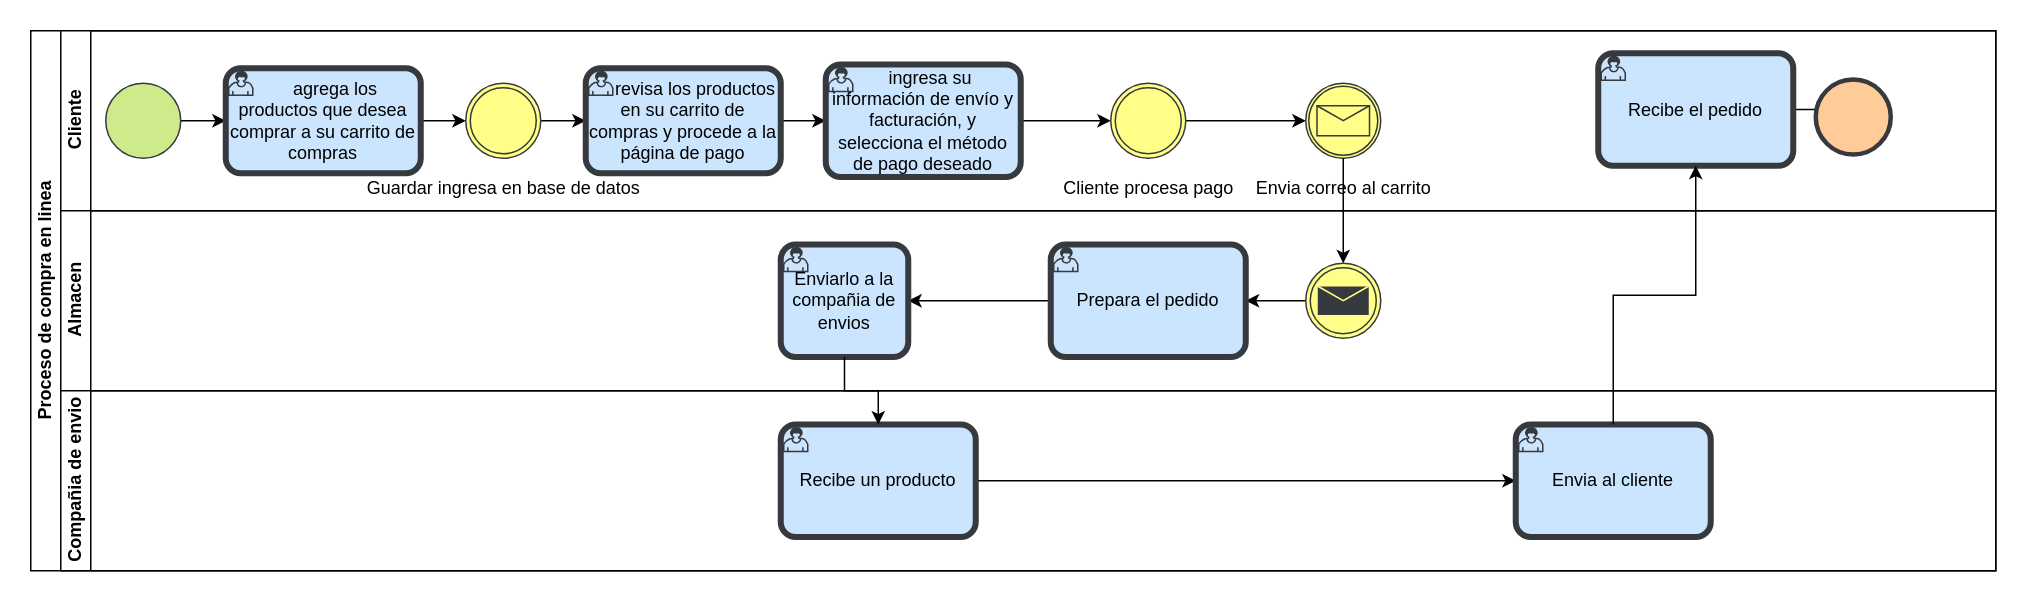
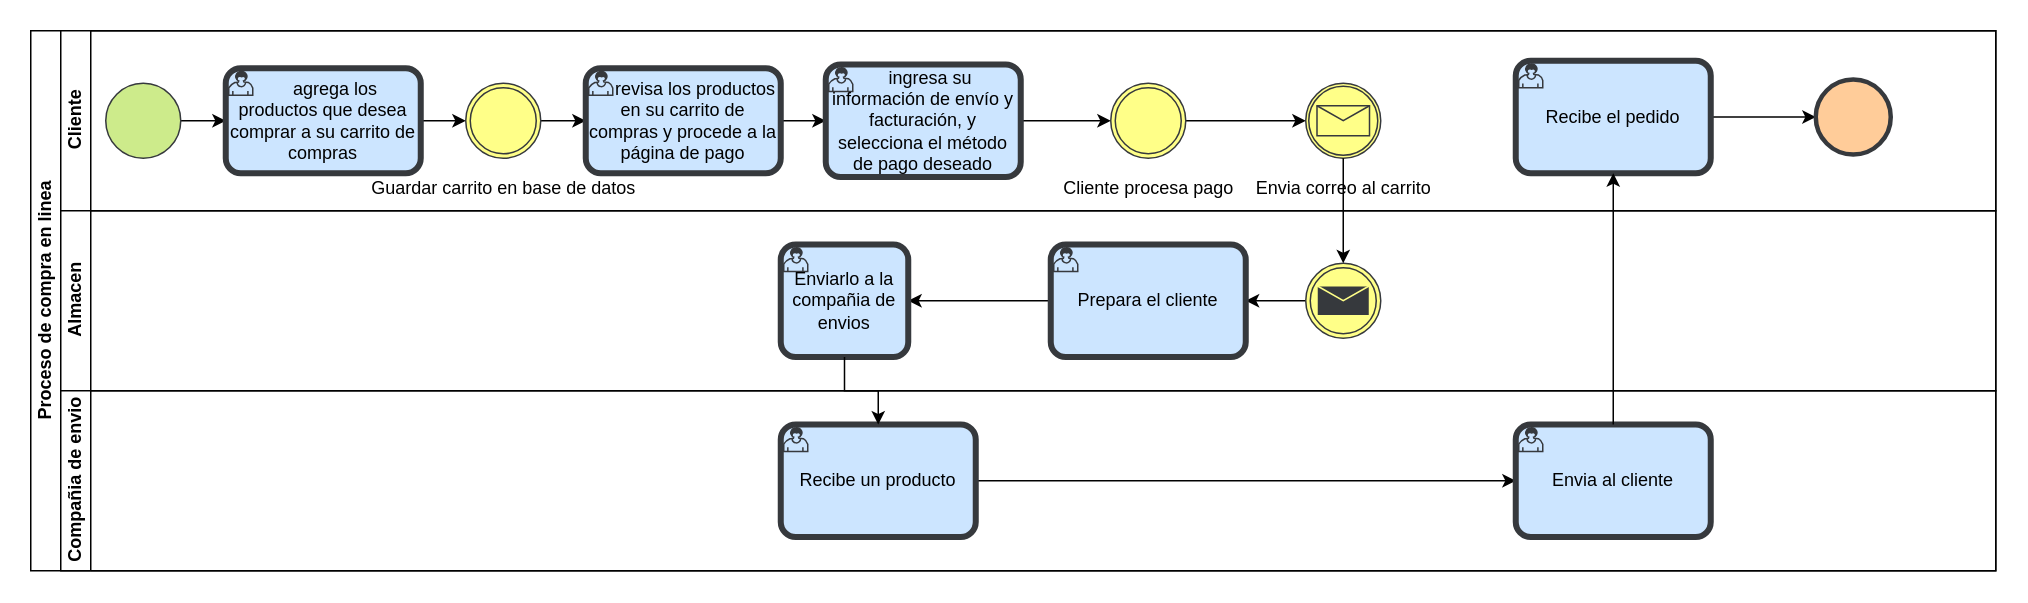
  <mxCell id="0" />
  <mxCell id="1" parent="0" />
  <mxCell id="2" value="Proceso de compra en linea" style="swimlane;html=1;childLayout=stackLayout;resizeParent=1;resizeParentMax=0;horizontal=0;startSize=20;horizontalStack=0;whiteSpace=wrap;" vertex="1" parent="1"><mxGeometry x="20" y="20" width="1310" height="360" as="geometry" /></mxCell>
  <mxCell id="3" value="Cliente" style="swimlane;html=1;startSize=20;horizontal=0;" vertex="1" parent="2"><mxGeometry x="20" width="1290" height="120" as="geometry" /></mxCell>
  <mxCell id="4" value="" style="edgeStyle=orthogonalEdgeStyle;rounded=0;orthogonalLoop=1;jettySize=auto;html=1;" edge="1" parent="3" source="5" target="7"><mxGeometry relative="1" as="geometry" /></mxCell>
  <mxCell id="5" value="" style="points=[[0.145,0.145,0],[0.5,0,0],[0.855,0.145,0],[1,0.5,0],[0.855,0.855,0],[0.5,1,0],[0.145,0.855,0],[0,0.5,0]];shape=mxgraph.bpmn.event;html=1;verticalLabelPosition=bottom;labelBackgroundColor=#ffffff;verticalAlign=top;align=center;perimeter=ellipsePerimeter;outlineConnect=0;aspect=fixed;outline=standard;symbol=general;fillColor=#cdeb8b;strokeColor=#36393d;" vertex="1" parent="3"><mxGeometry x="30" y="35" width="50" height="50" as="geometry" /></mxCell>
  <mxCell id="6" value="" style="edgeStyle=orthogonalEdgeStyle;rounded=0;orthogonalLoop=1;jettySize=auto;html=1;" edge="1" parent="3" source="7" target="9"><mxGeometry relative="1" as="geometry" /></mxCell>
  <mxCell id="7" value="&amp;nbsp; &amp;nbsp; &amp;nbsp;agrega los productos que desea comprar a su carrito de compras" style="points=[[0.25,0,0],[0.5,0,0],[0.75,0,0],[1,0.25,0],[1,0.5,0],[1,0.75,0],[0.75,1,0],[0.5,1,0],[0.25,1,0],[0,0.75,0],[0,0.5,0],[0,0.25,0]];shape=mxgraph.bpmn.task;whiteSpace=wrap;rectStyle=rounded;size=10;html=1;bpmnShapeType=call;taskMarker=user;fillColor=#cce5ff;strokeColor=#36393d;" vertex="1" parent="3"><mxGeometry x="110" y="25" width="130" height="70" as="geometry" /></mxCell>
  <mxCell id="8" value="" style="edgeStyle=orthogonalEdgeStyle;rounded=0;orthogonalLoop=1;jettySize=auto;html=1;" edge="1" parent="3" source="9" target="12"><mxGeometry relative="1" as="geometry" /></mxCell>
  <mxCell id="9" value="" style="points=[[0.145,0.145,0],[0.5,0,0],[0.855,0.145,0],[1,0.5,0],[0.855,0.855,0],[0.5,1,0],[0.145,0.855,0],[0,0.5,0]];shape=mxgraph.bpmn.event;html=1;verticalLabelPosition=bottom;labelBackgroundColor=#ffffff;verticalAlign=top;align=center;perimeter=ellipsePerimeter;outlineConnect=0;aspect=fixed;outline=throwing;symbol=general;fillColor=#ffff88;strokeColor=#36393d;" vertex="1" parent="3"><mxGeometry x="270" y="35" width="50" height="50" as="geometry" /></mxCell>
- <mxCell id="10" value="Guardar ingresa en base de datos" style="text;html=1;align=center;verticalAlign=middle;resizable=0;points=[];autosize=1;strokeColor=none;fillColor=none;" vertex="1" parent="3"><mxGeometry x="195" y="90" width="200" height="30" as="geometry" /></mxCell>
+ <mxCell id="10" value="Guardar carrito en base de datos" style="text;html=1;align=center;verticalAlign=middle;resizable=0;points=[];autosize=1;strokeColor=none;fillColor=none;" vertex="1" parent="3"><mxGeometry x="195" y="90" width="200" height="30" as="geometry" /></mxCell>
  <mxCell id="11" value="" style="edgeStyle=orthogonalEdgeStyle;rounded=0;orthogonalLoop=1;jettySize=auto;html=1;" edge="1" parent="3" source="12" target="14"><mxGeometry relative="1" as="geometry" /></mxCell>
  <mxCell id="12" value="&amp;nbsp; &amp;nbsp; &amp;nbsp;revisa los productos en su carrito de compras y procede a la página de pago" style="points=[[0.25,0,0],[0.5,0,0],[0.75,0,0],[1,0.25,0],[1,0.5,0],[1,0.75,0],[0.75,1,0],[0.5,1,0],[0.25,1,0],[0,0.75,0],[0,0.5,0],[0,0.25,0]];shape=mxgraph.bpmn.task;whiteSpace=wrap;rectStyle=rounded;size=10;html=1;bpmnShapeType=call;taskMarker=user;fillColor=#cce5ff;strokeColor=#36393d;" vertex="1" parent="3"><mxGeometry x="350" y="25" width="130" height="70" as="geometry" /></mxCell>
  <mxCell id="13" value="" style="edgeStyle=orthogonalEdgeStyle;rounded=0;orthogonalLoop=1;jettySize=auto;html=1;" edge="1" parent="3" source="14" target="16"><mxGeometry relative="1" as="geometry" /></mxCell>
  <mxCell id="14" value="&amp;nbsp; &amp;nbsp;ingresa su información de envío y facturación, y selecciona el método de pago deseado" style="points=[[0.25,0,0],[0.5,0,0],[0.75,0,0],[1,0.25,0],[1,0.5,0],[1,0.75,0],[0.75,1,0],[0.5,1,0],[0.25,1,0],[0,0.75,0],[0,0.5,0],[0,0.25,0]];shape=mxgraph.bpmn.task;whiteSpace=wrap;rectStyle=rounded;size=10;html=1;bpmnShapeType=call;taskMarker=user;fillColor=#cce5ff;strokeColor=#36393d;" vertex="1" parent="3"><mxGeometry x="510" y="22.5" width="130" height="75" as="geometry" /></mxCell>
  <mxCell id="15" value="" style="edgeStyle=orthogonalEdgeStyle;rounded=0;orthogonalLoop=1;jettySize=auto;html=1;" edge="1" parent="3" source="16" target="18"><mxGeometry relative="1" as="geometry" /></mxCell>
  <mxCell id="16" value="" style="points=[[0.145,0.145,0],[0.5,0,0],[0.855,0.145,0],[1,0.5,0],[0.855,0.855,0],[0.5,1,0],[0.145,0.855,0],[0,0.5,0]];shape=mxgraph.bpmn.event;html=1;verticalLabelPosition=bottom;labelBackgroundColor=#ffffff;verticalAlign=top;align=center;perimeter=ellipsePerimeter;outlineConnect=0;aspect=fixed;outline=throwing;symbol=general;fillColor=#ffff88;strokeColor=#36393d;" vertex="1" parent="3"><mxGeometry x="700" y="35" width="50" height="50" as="geometry" /></mxCell>
  <mxCell id="17" value="Cliente procesa pago" style="text;html=1;align=center;verticalAlign=middle;resizable=0;points=[];autosize=1;strokeColor=none;fillColor=none;" vertex="1" parent="3"><mxGeometry x="655" y="90" width="140" height="30" as="geometry" /></mxCell>
  <mxCell id="18" value="" style="points=[[0.145,0.145,0],[0.5,0,0],[0.855,0.145,0],[1,0.5,0],[0.855,0.855,0],[0.5,1,0],[0.145,0.855,0],[0,0.5,0]];shape=mxgraph.bpmn.event;html=1;verticalLabelPosition=bottom;labelBackgroundColor=#ffffff;verticalAlign=top;align=center;perimeter=ellipsePerimeter;outlineConnect=0;aspect=fixed;outline=catching;symbol=message;fillColor=#ffff88;strokeColor=#36393d;" vertex="1" parent="3"><mxGeometry x="830" y="35" width="50" height="50" as="geometry" /></mxCell>
  <mxCell id="19" value="Envia correo al carrito" style="text;html=1;align=center;verticalAlign=middle;resizable=0;points=[];autosize=1;strokeColor=none;fillColor=none;" vertex="1" parent="3"><mxGeometry x="780" y="90" width="150" height="30" as="geometry" /></mxCell>
  <mxCell id="20" value="" style="edgeStyle=orthogonalEdgeStyle;rounded=0;orthogonalLoop=1;jettySize=auto;html=1;" edge="1" parent="3" source="21" target="22"><mxGeometry relative="1" as="geometry" /></mxCell>
- <mxCell id="21" value="Recibe el pedido" style="points=[[0.25,0,0],[0.5,0,0],[0.75,0,0],[1,0.25,0],[1,0.5,0],[1,0.75,0],[0.75,1,0],[0.5,1,0],[0.25,1,0],[0,0.75,0],[0,0.5,0],[0,0.25,0]];shape=mxgraph.bpmn.task;whiteSpace=wrap;rectStyle=rounded;size=10;html=1;bpmnShapeType=call;taskMarker=user;fillColor=#cce5ff;strokeColor=#36393d;" vertex="1" parent="3"><mxGeometry x="1025" y="15" width="130" height="75" as="geometry" /></mxCell>
+ <mxCell id="21" value="Recibe el pedido" style="points=[[0.25,0,0],[0.5,0,0],[0.75,0,0],[1,0.25,0],[1,0.5,0],[1,0.75,0],[0.75,1,0],[0.5,1,0],[0.25,1,0],[0,0.75,0],[0,0.5,0],[0,0.25,0]];shape=mxgraph.bpmn.task;whiteSpace=wrap;rectStyle=rounded;size=10;html=1;bpmnShapeType=call;taskMarker=user;fillColor=#cce5ff;strokeColor=#36393d;" vertex="1" parent="3"><mxGeometry x="970" y="20" width="130" height="75" as="geometry" /></mxCell>
  <mxCell id="22" value="" style="points=[[0.145,0.145,0],[0.5,0,0],[0.855,0.145,0],[1,0.5,0],[0.855,0.855,0],[0.5,1,0],[0.145,0.855,0],[0,0.5,0]];shape=mxgraph.bpmn.event;html=1;verticalLabelPosition=bottom;labelBackgroundColor=#ffffff;verticalAlign=top;align=center;perimeter=ellipsePerimeter;outlineConnect=0;aspect=fixed;outline=end;symbol=terminate2;fillColor=#ffcc99;strokeColor=#36393d;" vertex="1" parent="3"><mxGeometry x="1170" y="32.5" width="50" height="50" as="geometry" /></mxCell>
  <mxCell id="23" value="Almacen" style="swimlane;html=1;startSize=20;horizontal=0;" vertex="1" parent="2"><mxGeometry x="20" y="120" width="1290" height="120" as="geometry" /></mxCell>
  <mxCell id="24" value="" style="edgeStyle=orthogonalEdgeStyle;rounded=0;orthogonalLoop=1;jettySize=auto;html=1;" edge="1" parent="23" source="25" target="27"><mxGeometry relative="1" as="geometry" /></mxCell>
  <mxCell id="25" value="" style="points=[[0.145,0.145,0],[0.5,0,0],[0.855,0.145,0],[1,0.5,0],[0.855,0.855,0],[0.5,1,0],[0.145,0.855,0],[0,0.5,0]];shape=mxgraph.bpmn.event;html=1;verticalLabelPosition=bottom;labelBackgroundColor=#ffffff;verticalAlign=top;align=center;perimeter=ellipsePerimeter;outlineConnect=0;aspect=fixed;outline=throwing;symbol=message;fillColor=#ffff88;strokeColor=#36393d;" vertex="1" parent="23"><mxGeometry x="830" y="35" width="50" height="50" as="geometry" /></mxCell>
  <mxCell id="26" value="" style="edgeStyle=orthogonalEdgeStyle;rounded=0;orthogonalLoop=1;jettySize=auto;html=1;" edge="1" parent="23" source="27" target="28"><mxGeometry relative="1" as="geometry" /></mxCell>
- <mxCell id="27" value="Prepara el pedido" style="points=[[0.25,0,0],[0.5,0,0],[0.75,0,0],[1,0.25,0],[1,0.5,0],[1,0.75,0],[0.75,1,0],[0.5,1,0],[0.25,1,0],[0,0.75,0],[0,0.5,0],[0,0.25,0]];shape=mxgraph.bpmn.task;whiteSpace=wrap;rectStyle=rounded;size=10;html=1;bpmnShapeType=call;taskMarker=user;fillColor=#cce5ff;strokeColor=#36393d;" vertex="1" parent="23"><mxGeometry x="660" y="22.5" width="130" height="75" as="geometry" /></mxCell>
+ <mxCell id="27" value="Prepara el cliente" style="points=[[0.25,0,0],[0.5,0,0],[0.75,0,0],[1,0.25,0],[1,0.5,0],[1,0.75,0],[0.75,1,0],[0.5,1,0],[0.25,1,0],[0,0.75,0],[0,0.5,0],[0,0.25,0]];shape=mxgraph.bpmn.task;whiteSpace=wrap;rectStyle=rounded;size=10;html=1;bpmnShapeType=call;taskMarker=user;fillColor=#cce5ff;strokeColor=#36393d;" vertex="1" parent="23"><mxGeometry x="660" y="22.5" width="130" height="75" as="geometry" /></mxCell>
  <mxCell id="28" value="Enviarlo a la compañia de envios" style="points=[[0.25,0,0],[0.5,0,0],[0.75,0,0],[1,0.25,0],[1,0.5,0],[1,0.75,0],[0.75,1,0],[0.5,1,0],[0.25,1,0],[0,0.75,0],[0,0.5,0],[0,0.25,0]];shape=mxgraph.bpmn.task;whiteSpace=wrap;rectStyle=rounded;size=10;html=1;bpmnShapeType=call;taskMarker=user;fillColor=#cce5ff;strokeColor=#36393d;" vertex="1" parent="23"><mxGeometry x="480" y="22.5" width="85" height="75" as="geometry" /></mxCell>
  <mxCell id="29" value="Compañia de envio" style="swimlane;html=1;startSize=20;horizontal=0;" vertex="1" parent="2"><mxGeometry x="20" y="240" width="1290" height="120" as="geometry" /></mxCell>
  <mxCell id="30" style="edgeStyle=orthogonalEdgeStyle;rounded=0;orthogonalLoop=1;jettySize=auto;html=1;entryX=0;entryY=0.5;entryDx=0;entryDy=0;entryPerimeter=0;" edge="1" parent="29" source="31" target="32"><mxGeometry relative="1" as="geometry" /></mxCell>
  <mxCell id="31" value="Recibe un producto" style="points=[[0.25,0,0],[0.5,0,0],[0.75,0,0],[1,0.25,0],[1,0.5,0],[1,0.75,0],[0.75,1,0],[0.5,1,0],[0.25,1,0],[0,0.75,0],[0,0.5,0],[0,0.25,0]];shape=mxgraph.bpmn.task;whiteSpace=wrap;rectStyle=rounded;size=10;html=1;bpmnShapeType=call;taskMarker=user;fillColor=#cce5ff;strokeColor=#36393d;" vertex="1" parent="29"><mxGeometry x="480" y="22.5" width="130" height="75" as="geometry" /></mxCell>
  <mxCell id="32" value="Envia al cliente" style="points=[[0.25,0,0],[0.5,0,0],[0.75,0,0],[1,0.25,0],[1,0.5,0],[1,0.75,0],[0.75,1,0],[0.5,1,0],[0.25,1,0],[0,0.75,0],[0,0.5,0],[0,0.25,0]];shape=mxgraph.bpmn.task;whiteSpace=wrap;rectStyle=rounded;size=10;html=1;bpmnShapeType=call;taskMarker=user;fillColor=#cce5ff;strokeColor=#36393d;" vertex="1" parent="29"><mxGeometry x="970" y="22.5" width="130" height="75" as="geometry" /></mxCell>
  <mxCell id="33" value="" style="edgeStyle=orthogonalEdgeStyle;rounded=0;orthogonalLoop=1;jettySize=auto;html=1;" edge="1" parent="2" source="18" target="25"><mxGeometry relative="1" as="geometry" /></mxCell>
  <mxCell id="34" value="" style="edgeStyle=orthogonalEdgeStyle;rounded=0;orthogonalLoop=1;jettySize=auto;html=1;" edge="1" parent="2" source="28" target="31"><mxGeometry relative="1" as="geometry" /></mxCell>
  <mxCell id="35" style="edgeStyle=orthogonalEdgeStyle;rounded=0;orthogonalLoop=1;jettySize=auto;html=1;entryX=0.5;entryY=1;entryDx=0;entryDy=0;entryPerimeter=0;" edge="1" parent="2" source="32" target="21"><mxGeometry relative="1" as="geometry" /></mxCell>
